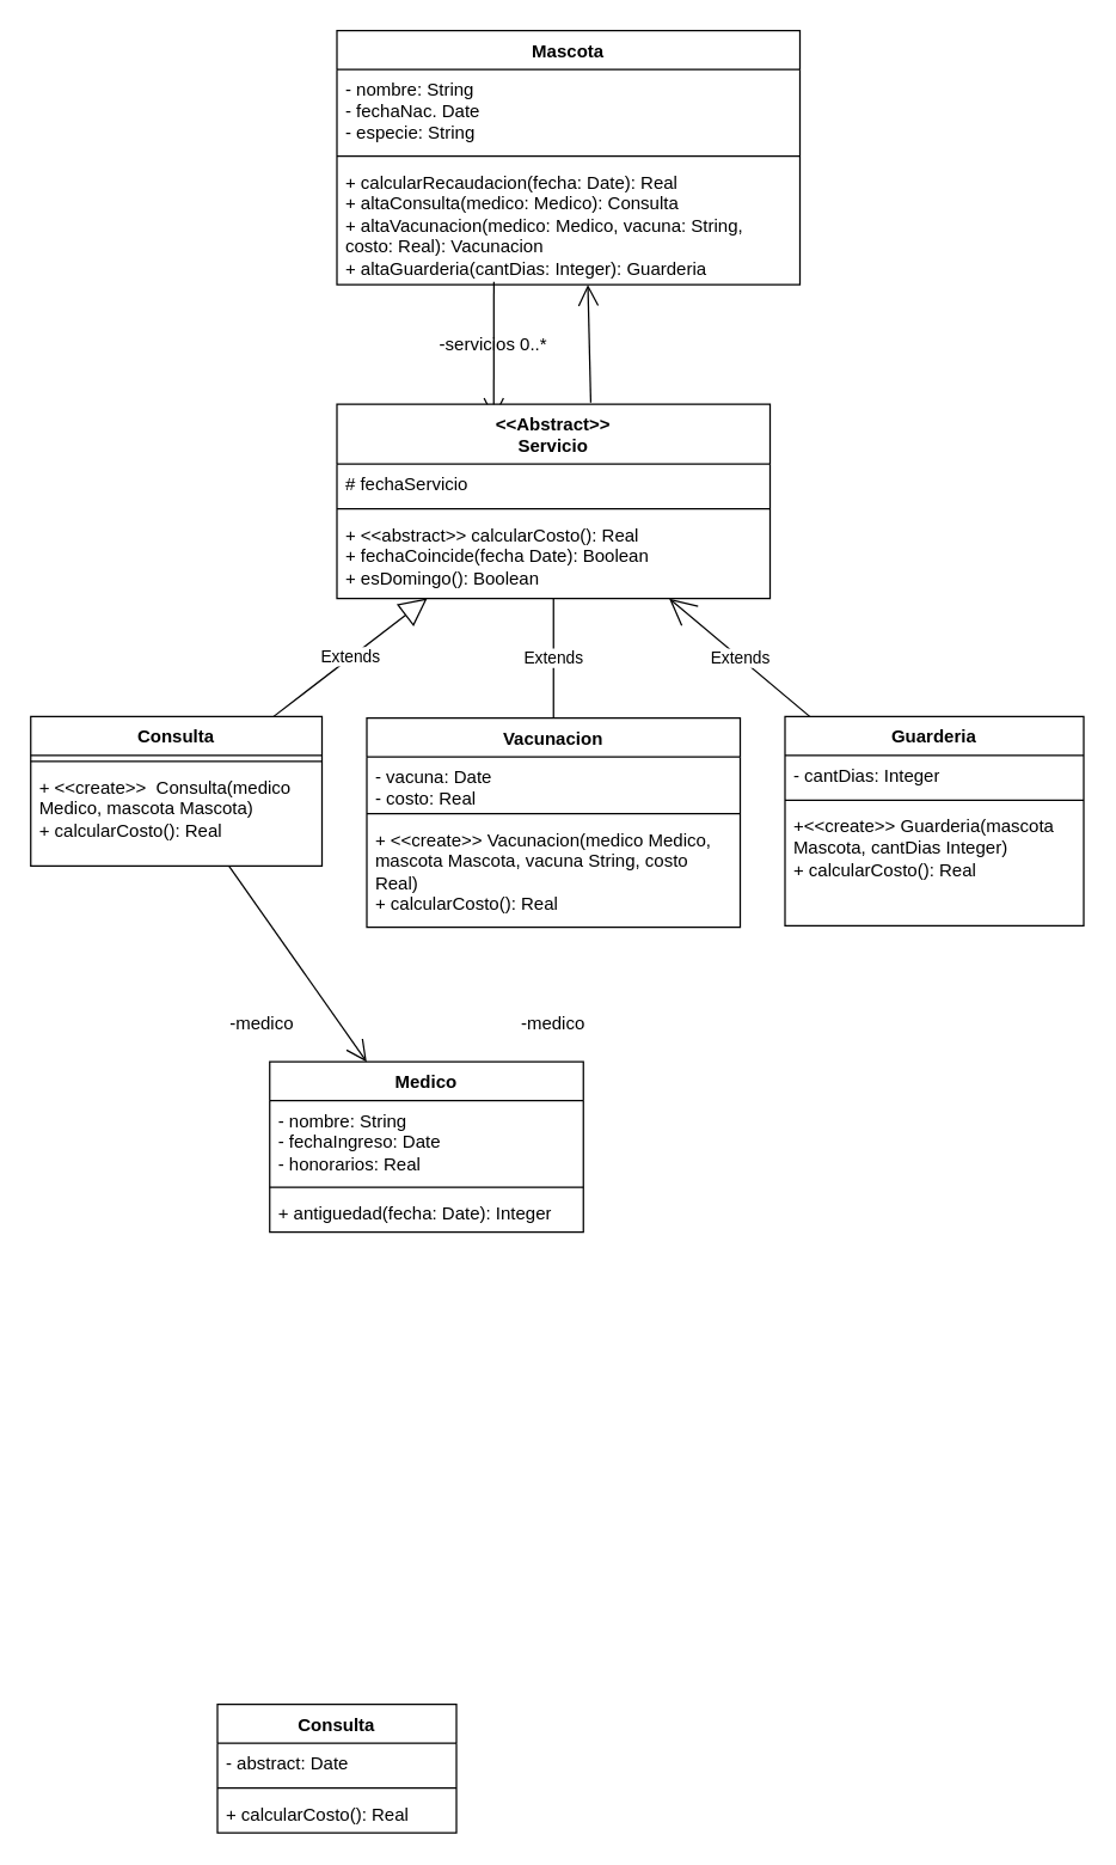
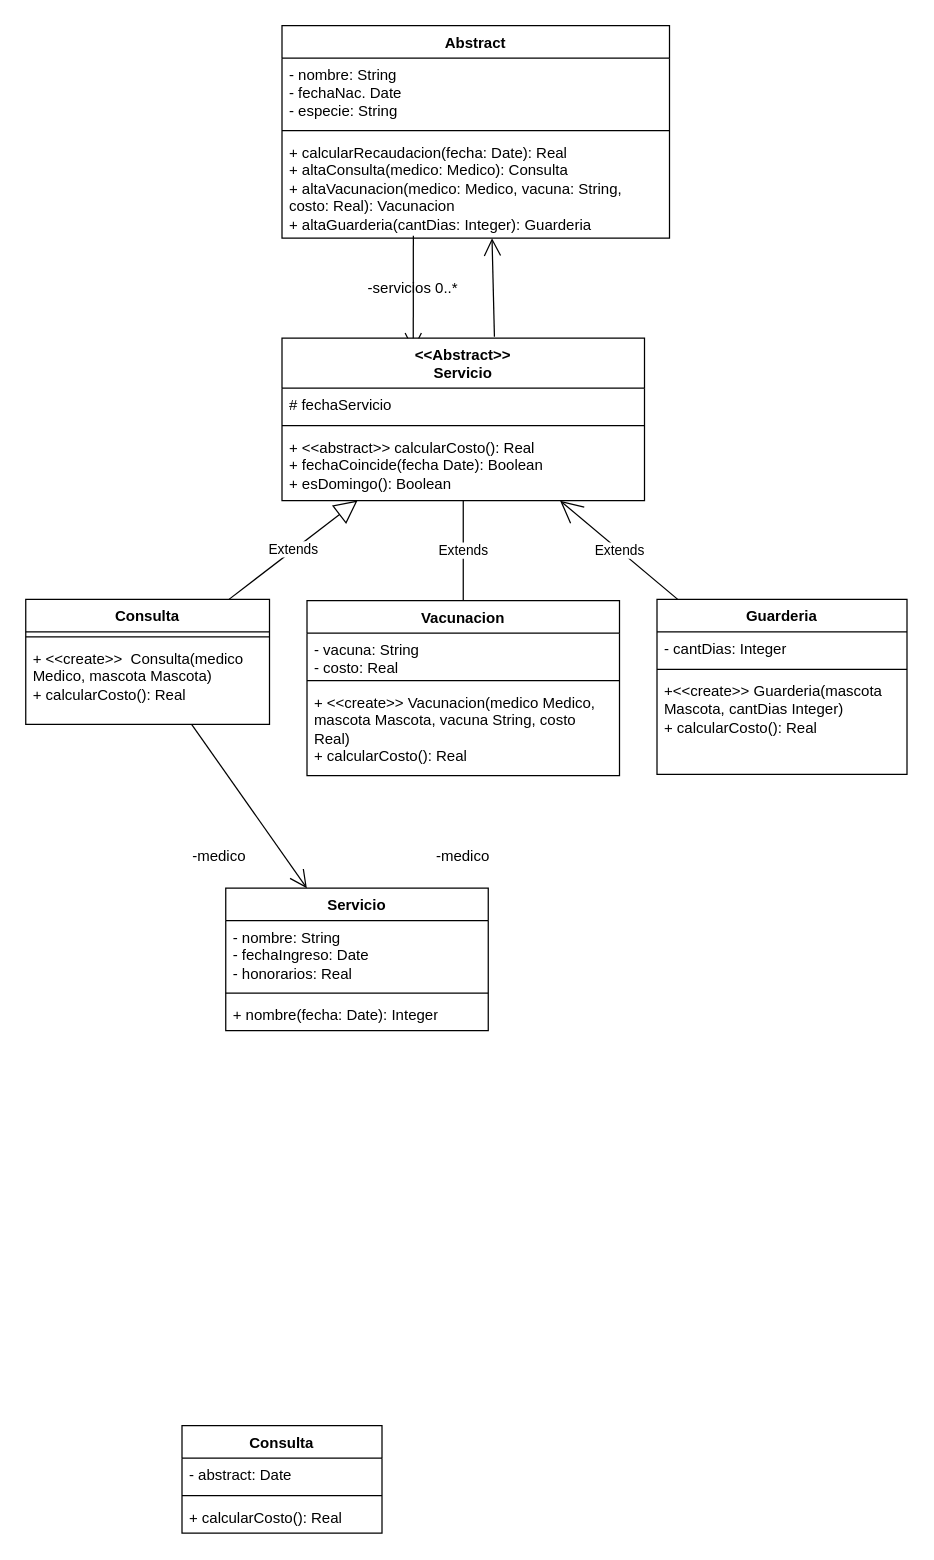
  <mxCell id="0" />
  <mxCell id="1" parent="0" />
- <mxCell id="2" value="Medico" style="swimlane;fontStyle=1;align=center;verticalAlign=top;childLayout=stackLayout;horizontal=1;startSize=26;horizontalStack=0;resizeParent=1;resizeParentMax=0;resizeLast=0;collapsible=1;marginBottom=0;whiteSpace=wrap;html=1;" parent="1" vertex="1"><mxGeometry x="180" y="710" width="210" height="114" as="geometry" /></mxCell>
+ <mxCell id="2" value="Servicio" style="swimlane;fontStyle=1;align=center;verticalAlign=top;childLayout=stackLayout;horizontal=1;startSize=26;horizontalStack=0;resizeParent=1;resizeParentMax=0;resizeLast=0;collapsible=1;marginBottom=0;whiteSpace=wrap;html=1;" parent="1" vertex="1"><mxGeometry x="180" y="710" width="210" height="114" as="geometry" /></mxCell>
  <mxCell id="3" value="- nombre: String&lt;br&gt;- fechaIngreso: Date&lt;br&gt;- honorarios: Real" style="text;strokeColor=none;fillColor=none;align=left;verticalAlign=top;spacingLeft=4;spacingRight=4;overflow=hidden;rotatable=0;points=[[0,0.5],[1,0.5]];portConstraint=eastwest;whiteSpace=wrap;html=1;" parent="2" vertex="1"><mxGeometry y="26" width="210" height="54" as="geometry" /></mxCell>
  <mxCell id="4" value="" style="line;strokeWidth=1;fillColor=none;align=left;verticalAlign=middle;spacingTop=-1;spacingLeft=3;spacingRight=3;rotatable=0;labelPosition=right;points=[];portConstraint=eastwest;strokeColor=inherit;" parent="2" vertex="1"><mxGeometry y="80" width="210" height="8" as="geometry" /></mxCell>
- <mxCell id="5" value="+ antiguedad(fecha: Date): Integer" style="text;strokeColor=none;fillColor=none;align=left;verticalAlign=top;spacingLeft=4;spacingRight=4;overflow=hidden;rotatable=0;points=[[0,0.5],[1,0.5]];portConstraint=eastwest;whiteSpace=wrap;html=1;" parent="2" vertex="1"><mxGeometry y="88" width="210" height="26" as="geometry" /></mxCell>
- <mxCell id="6" value="Mascota" style="swimlane;fontStyle=1;align=center;verticalAlign=top;childLayout=stackLayout;horizontal=1;startSize=26;horizontalStack=0;resizeParent=1;resizeParentMax=0;resizeLast=0;collapsible=1;marginBottom=0;whiteSpace=wrap;html=1;" parent="1" vertex="1"><mxGeometry x="225" y="20" width="310" height="170" as="geometry" /></mxCell>
+ <mxCell id="5" value="+ nombre(fecha: Date): Integer" style="text;strokeColor=none;fillColor=none;align=left;verticalAlign=top;spacingLeft=4;spacingRight=4;overflow=hidden;rotatable=0;points=[[0,0.5],[1,0.5]];portConstraint=eastwest;whiteSpace=wrap;html=1;" parent="2" vertex="1"><mxGeometry y="88" width="210" height="26" as="geometry" /></mxCell>
+ <mxCell id="6" value="Abstract" style="swimlane;fontStyle=1;align=center;verticalAlign=top;childLayout=stackLayout;horizontal=1;startSize=26;horizontalStack=0;resizeParent=1;resizeParentMax=0;resizeLast=0;collapsible=1;marginBottom=0;whiteSpace=wrap;html=1;" parent="1" vertex="1"><mxGeometry x="225" y="20" width="310" height="170" as="geometry" /></mxCell>
  <mxCell id="7" value="- nombre: String&lt;br&gt;- fechaNac. Date&lt;br&gt;- especie: String" style="text;strokeColor=none;fillColor=none;align=left;verticalAlign=top;spacingLeft=4;spacingRight=4;overflow=hidden;rotatable=0;points=[[0,0.5],[1,0.5]];portConstraint=eastwest;whiteSpace=wrap;html=1;" parent="6" vertex="1"><mxGeometry y="26" width="310" height="54" as="geometry" /></mxCell>
  <mxCell id="8" value="" style="line;strokeWidth=1;fillColor=none;align=left;verticalAlign=middle;spacingTop=-1;spacingLeft=3;spacingRight=3;rotatable=0;labelPosition=right;points=[];portConstraint=eastwest;strokeColor=inherit;" parent="6" vertex="1"><mxGeometry y="80" width="310" height="8" as="geometry" /></mxCell>
  <mxCell id="9" value="+ calcularRecaudacion(fecha: Date): Real&lt;br&gt;+ altaConsulta(medico: Medico): Consulta&lt;br&gt;+ altaVacunacion(medico: Medico, vacuna: String, costo: Real): Vacunacion&lt;br&gt;+ altaGuarderia(cantDias: Integer): Guarderia" style="text;strokeColor=none;fillColor=none;align=left;verticalAlign=top;spacingLeft=4;spacingRight=4;overflow=hidden;rotatable=0;points=[[0,0.5],[1,0.5]];portConstraint=eastwest;whiteSpace=wrap;html=1;" parent="6" vertex="1"><mxGeometry y="88" width="310" height="82" as="geometry" /></mxCell>
  <mxCell id="10" value="Consulta" style="swimlane;fontStyle=1;align=center;verticalAlign=top;childLayout=stackLayout;horizontal=1;startSize=26;horizontalStack=0;resizeParent=1;resizeParentMax=0;resizeLast=0;collapsible=1;marginBottom=0;whiteSpace=wrap;html=1;" parent="1" vertex="1"><mxGeometry x="20" y="479" width="195" height="100" as="geometry" /></mxCell>
  <mxCell id="11" value="" style="line;strokeWidth=1;fillColor=none;align=left;verticalAlign=middle;spacingTop=-1;spacingLeft=3;spacingRight=3;rotatable=0;labelPosition=right;points=[];portConstraint=eastwest;strokeColor=inherit;" parent="10" vertex="1"><mxGeometry y="26" width="195" height="8" as="geometry" /></mxCell>
  <mxCell id="12" value="+ &amp;lt;&amp;lt;create&amp;gt;&amp;gt;&amp;nbsp; Consulta(medico Medico, mascota Mascota)&lt;br&gt;+ calcularCosto(): Real" style="text;strokeColor=none;fillColor=none;align=left;verticalAlign=top;spacingLeft=4;spacingRight=4;overflow=hidden;rotatable=0;points=[[0,0.5],[1,0.5]];portConstraint=eastwest;whiteSpace=wrap;html=1;" parent="10" vertex="1"><mxGeometry y="34" width="195" height="66" as="geometry" /></mxCell>
  <mxCell id="13" value="Vacunacion" style="swimlane;fontStyle=1;align=center;verticalAlign=top;childLayout=stackLayout;horizontal=1;startSize=26;horizontalStack=0;resizeParent=1;resizeParentMax=0;resizeLast=0;collapsible=1;marginBottom=0;whiteSpace=wrap;html=1;" parent="1" vertex="1"><mxGeometry x="245" y="480" width="250" height="140" as="geometry" /></mxCell>
- <mxCell id="14" value="- vacuna: Date&lt;br&gt;- costo: Real" style="text;strokeColor=none;fillColor=none;align=left;verticalAlign=top;spacingLeft=4;spacingRight=4;overflow=hidden;rotatable=0;points=[[0,0.5],[1,0.5]];portConstraint=eastwest;whiteSpace=wrap;html=1;" parent="13" vertex="1"><mxGeometry y="26" width="250" height="34" as="geometry" /></mxCell>
+ <mxCell id="14" value="- vacuna: String&lt;br&gt;- costo: Real" style="text;strokeColor=none;fillColor=none;align=left;verticalAlign=top;spacingLeft=4;spacingRight=4;overflow=hidden;rotatable=0;points=[[0,0.5],[1,0.5]];portConstraint=eastwest;whiteSpace=wrap;html=1;" parent="13" vertex="1"><mxGeometry y="26" width="250" height="34" as="geometry" /></mxCell>
  <mxCell id="15" value="" style="line;strokeWidth=1;fillColor=none;align=left;verticalAlign=middle;spacingTop=-1;spacingLeft=3;spacingRight=3;rotatable=0;labelPosition=right;points=[];portConstraint=eastwest;strokeColor=inherit;" parent="13" vertex="1"><mxGeometry y="60" width="250" height="8" as="geometry" /></mxCell>
  <mxCell id="16" value="+ &amp;lt;&amp;lt;create&amp;gt;&amp;gt; Vacunacion(medico Medico, mascota Mascota, vacuna String, costo Real)&lt;br&gt;+ calcularCosto(): Real" style="text;strokeColor=none;fillColor=none;align=left;verticalAlign=top;spacingLeft=4;spacingRight=4;overflow=hidden;rotatable=0;points=[[0,0.5],[1,0.5]];portConstraint=eastwest;whiteSpace=wrap;html=1;" parent="13" vertex="1"><mxGeometry y="68" width="250" height="72" as="geometry" /></mxCell>
  <mxCell id="17" value="Guarderia" style="swimlane;fontStyle=1;align=center;verticalAlign=top;childLayout=stackLayout;horizontal=1;startSize=26;horizontalStack=0;resizeParent=1;resizeParentMax=0;resizeLast=0;collapsible=1;marginBottom=0;whiteSpace=wrap;html=1;" parent="1" vertex="1"><mxGeometry x="525" y="479" width="200" height="140" as="geometry" /></mxCell>
  <mxCell id="18" value="- cantDias: Integer" style="text;strokeColor=none;fillColor=none;align=left;verticalAlign=top;spacingLeft=4;spacingRight=4;overflow=hidden;rotatable=0;points=[[0,0.5],[1,0.5]];portConstraint=eastwest;whiteSpace=wrap;html=1;" parent="17" vertex="1"><mxGeometry y="26" width="200" height="26" as="geometry" /></mxCell>
  <mxCell id="19" value="" style="line;strokeWidth=1;fillColor=none;align=left;verticalAlign=middle;spacingTop=-1;spacingLeft=3;spacingRight=3;rotatable=0;labelPosition=right;points=[];portConstraint=eastwest;strokeColor=inherit;" parent="17" vertex="1"><mxGeometry y="52" width="200" height="8" as="geometry" /></mxCell>
  <mxCell id="20" value="+&amp;lt;&amp;lt;create&amp;gt;&amp;gt; Guarderia(mascota Mascota, cantDias Integer)&lt;br&gt;+ calcularCosto(): Real" style="text;strokeColor=none;fillColor=none;align=left;verticalAlign=top;spacingLeft=4;spacingRight=4;overflow=hidden;rotatable=0;points=[[0,0.5],[1,0.5]];portConstraint=eastwest;whiteSpace=wrap;html=1;" parent="17" vertex="1"><mxGeometry y="60" width="200" height="80" as="geometry" /></mxCell>
  <mxCell id="21" value="" style="endArrow=open;endFill=1;endSize=12;html=1;rounded=0;exitX=0.586;exitY=-0.008;exitDx=0;exitDy=0;exitPerimeter=0;entryX=0.542;entryY=1;entryDx=0;entryDy=0;entryPerimeter=0;" edge="1" parent="1" source="27" target="9"><mxGeometry width="160" relative="1" as="geometry"><mxPoint x="370" y="280" as="sourcePoint" /><mxPoint x="495" y="250" as="targetPoint" /></mxGeometry></mxCell>
  <mxCell id="22" value="" style="endArrow=open;endFill=1;endSize=12;html=1;rounded=0;" edge="1" parent="1" source="10" target="2"><mxGeometry width="160" relative="1" as="geometry"><mxPoint x="170" y="580" as="sourcePoint" /><mxPoint x="330" y="580" as="targetPoint" /></mxGeometry></mxCell>
  <mxCell id="23" value="-medico" style="text;strokeColor=none;align=center;fillColor=none;html=1;verticalAlign=middle;whiteSpace=wrap;rounded=0;" vertex="1" parent="1"><mxGeometry x="145" y="670" width="60" height="30" as="geometry" /></mxCell>
  <mxCell id="24" value="-medico" style="text;strokeColor=none;align=center;fillColor=none;html=1;verticalAlign=middle;whiteSpace=wrap;rounded=0;" vertex="1" parent="1"><mxGeometry x="340" y="670" width="60" height="30" as="geometry" /></mxCell>
  <mxCell id="25" value="" style="endArrow=open;endFill=1;endSize=12;html=1;rounded=0;entryX=0.25;entryY=0;entryDx=0;entryDy=0;exitX=0.339;exitY=0.976;exitDx=0;exitDy=0;exitPerimeter=0;" edge="1" parent="1" source="9"><mxGeometry width="160" relative="1" as="geometry"><mxPoint x="325" y="180" as="sourcePoint" /><mxPoint x="330" y="280" as="targetPoint" /></mxGeometry></mxCell>
  <mxCell id="26" value="-servicios 0..*" style="text;strokeColor=none;align=center;fillColor=none;html=1;verticalAlign=middle;whiteSpace=wrap;rounded=0;" vertex="1" parent="1"><mxGeometry x="285" y="215" width="90" height="30" as="geometry" /></mxCell>
  <mxCell id="27" value="&amp;lt;&amp;lt;Abstract&amp;gt;&amp;gt;&lt;br&gt;Servicio" style="swimlane;fontStyle=1;align=center;verticalAlign=top;childLayout=stackLayout;horizontal=1;startSize=40;horizontalStack=0;resizeParent=1;resizeParentMax=0;resizeLast=0;collapsible=1;marginBottom=0;whiteSpace=wrap;html=1;" vertex="1" parent="1"><mxGeometry x="225" y="270" width="290" height="130" as="geometry" /></mxCell>
  <mxCell id="28" value="# fechaServicio" style="text;strokeColor=none;fillColor=none;align=left;verticalAlign=top;spacingLeft=4;spacingRight=4;overflow=hidden;rotatable=0;points=[[0,0.5],[1,0.5]];portConstraint=eastwest;whiteSpace=wrap;html=1;" vertex="1" parent="27"><mxGeometry y="40" width="290" height="26" as="geometry" /></mxCell>
  <mxCell id="29" value="" style="line;strokeWidth=1;fillColor=none;align=left;verticalAlign=middle;spacingTop=-1;spacingLeft=3;spacingRight=3;rotatable=0;labelPosition=right;points=[];portConstraint=eastwest;strokeColor=inherit;" vertex="1" parent="27"><mxGeometry y="66" width="290" height="8" as="geometry" /></mxCell>
  <mxCell id="30" value="+ &amp;lt;&amp;lt;abstract&amp;gt;&amp;gt; calcularCosto(): Real&lt;br&gt;+ fechaCoincide(fecha Date): Boolean&lt;br&gt;+ esDomingo(): Boolean" style="text;strokeColor=none;fillColor=none;align=left;verticalAlign=top;spacingLeft=4;spacingRight=4;overflow=hidden;rotatable=0;points=[[0,0.5],[1,0.5]];portConstraint=eastwest;whiteSpace=wrap;html=1;" vertex="1" parent="27"><mxGeometry y="74" width="290" height="56" as="geometry" /></mxCell>
  <mxCell id="31" value="Consulta" style="swimlane;fontStyle=1;align=center;verticalAlign=top;childLayout=stackLayout;horizontal=1;startSize=26;horizontalStack=0;resizeParent=1;resizeParentMax=0;resizeLast=0;collapsible=1;marginBottom=0;whiteSpace=wrap;html=1;" vertex="1" parent="1"><mxGeometry x="145" y="1140" width="160" height="86" as="geometry" /></mxCell>
  <mxCell id="32" value="- abstract: Date" style="text;strokeColor=none;fillColor=none;align=left;verticalAlign=top;spacingLeft=4;spacingRight=4;overflow=hidden;rotatable=0;points=[[0,0.5],[1,0.5]];portConstraint=eastwest;whiteSpace=wrap;html=1;" vertex="1" parent="31"><mxGeometry y="26" width="160" height="26" as="geometry" /></mxCell>
  <mxCell id="33" value="" style="line;strokeWidth=1;fillColor=none;align=left;verticalAlign=middle;spacingTop=-1;spacingLeft=3;spacingRight=3;rotatable=0;labelPosition=right;points=[];portConstraint=eastwest;strokeColor=inherit;" vertex="1" parent="31"><mxGeometry y="52" width="160" height="8" as="geometry" /></mxCell>
  <mxCell id="34" value="+ calcularCosto(): Real" style="text;strokeColor=none;fillColor=none;align=left;verticalAlign=top;spacingLeft=4;spacingRight=4;overflow=hidden;rotatable=0;points=[[0,0.5],[1,0.5]];portConstraint=eastwest;whiteSpace=wrap;html=1;" vertex="1" parent="31"><mxGeometry y="60" width="160" height="26" as="geometry" /></mxCell>
  <mxCell id="35" value="Extends" style="endArrow=block;endSize=16;endFill=0;html=1;rounded=0;" edge="1" parent="1" source="10" target="27"><mxGeometry width="160" relative="1" as="geometry"><mxPoint x="145" y="420" as="sourcePoint" /><mxPoint x="305" y="420" as="targetPoint" /></mxGeometry></mxCell>
  <mxCell id="36" value="Extends" style="endArrow=none;endSize=16;endFill=0;html=1;rounded=0;" edge="1" parent="1" source="13" target="27"><mxGeometry width="160" relative="1" as="geometry"><mxPoint x="205" y="430" as="sourcePoint" /><mxPoint x="415" y="410" as="targetPoint" /></mxGeometry></mxCell>
  <mxCell id="37" value="Extends" style="endArrow=open;endSize=16;endFill=0;html=1;rounded=0;" edge="1" parent="1" source="17" target="27"><mxGeometry width="160" relative="1" as="geometry"><mxPoint x="525" y="440" as="sourcePoint" /><mxPoint x="685" y="440" as="targetPoint" /></mxGeometry></mxCell>
